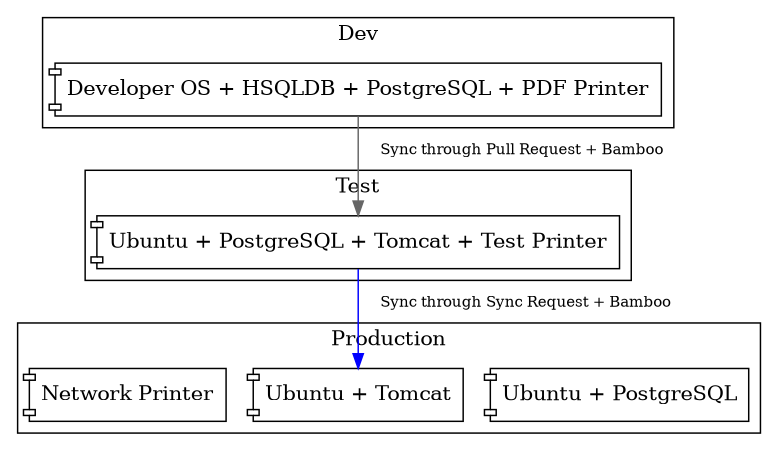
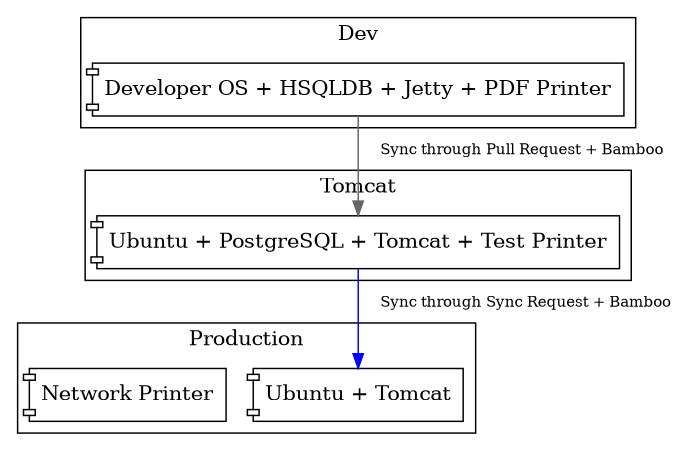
  digraph {
    compound=true
    node [shape=component]
    edge [arrowhead=normal arrowtail=normal fontsize=10 labeldistance=4]
-   n1 [label="Ubuntu + PostgreSQL"]
    n2 [label="Ubuntu + Tomcat"]
    n3 [label="Network Printer"]
    n4 [label="Ubuntu + PostgreSQL + Tomcat + Test Printer"]
-   n5 [label="Developer OS + HSQLDB + PostgreSQL + PDF Printer"]
+   n5 [label="Developer OS + HSQLDB + Jetty + PDF Printer"]
    subgraph cluster_1 {
      label=Production
-     n1
      n2
      n3
    }
    subgraph cluster_2 {
-     label=Test
+     label=Tomcat
      n4
    }
    subgraph cluster_3 {
      label=Dev
      n5
    }
    n4 -> n2 [color=blue label="     Sync through Sync Request + Bamboo"]
    n5 -> n4 [color=gray40 label="     Sync through Pull Request + Bamboo"]
  }
